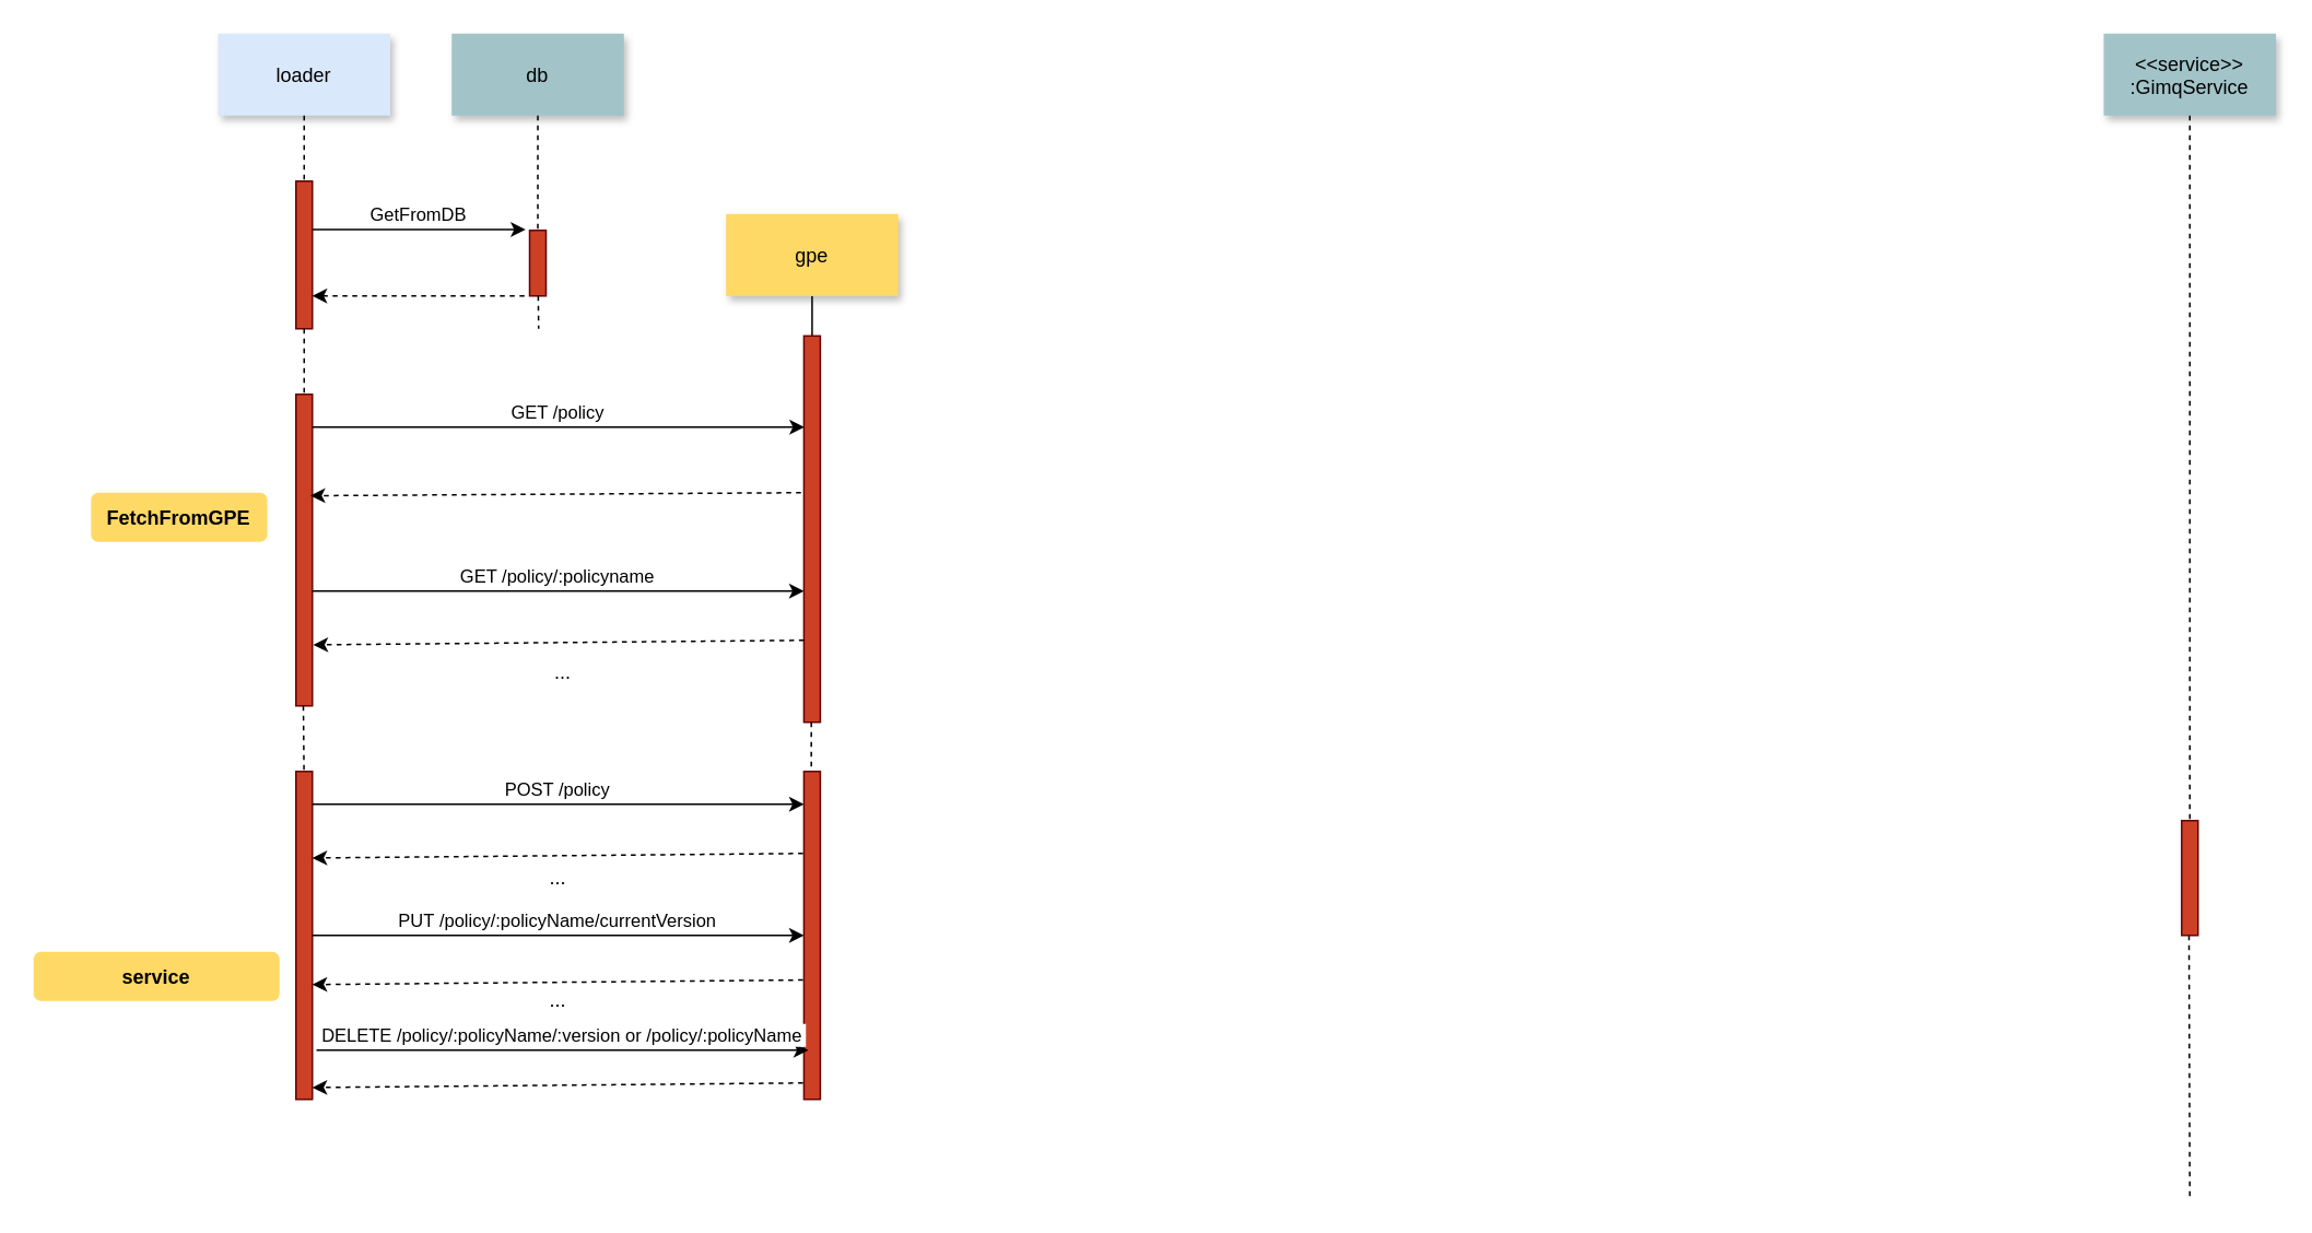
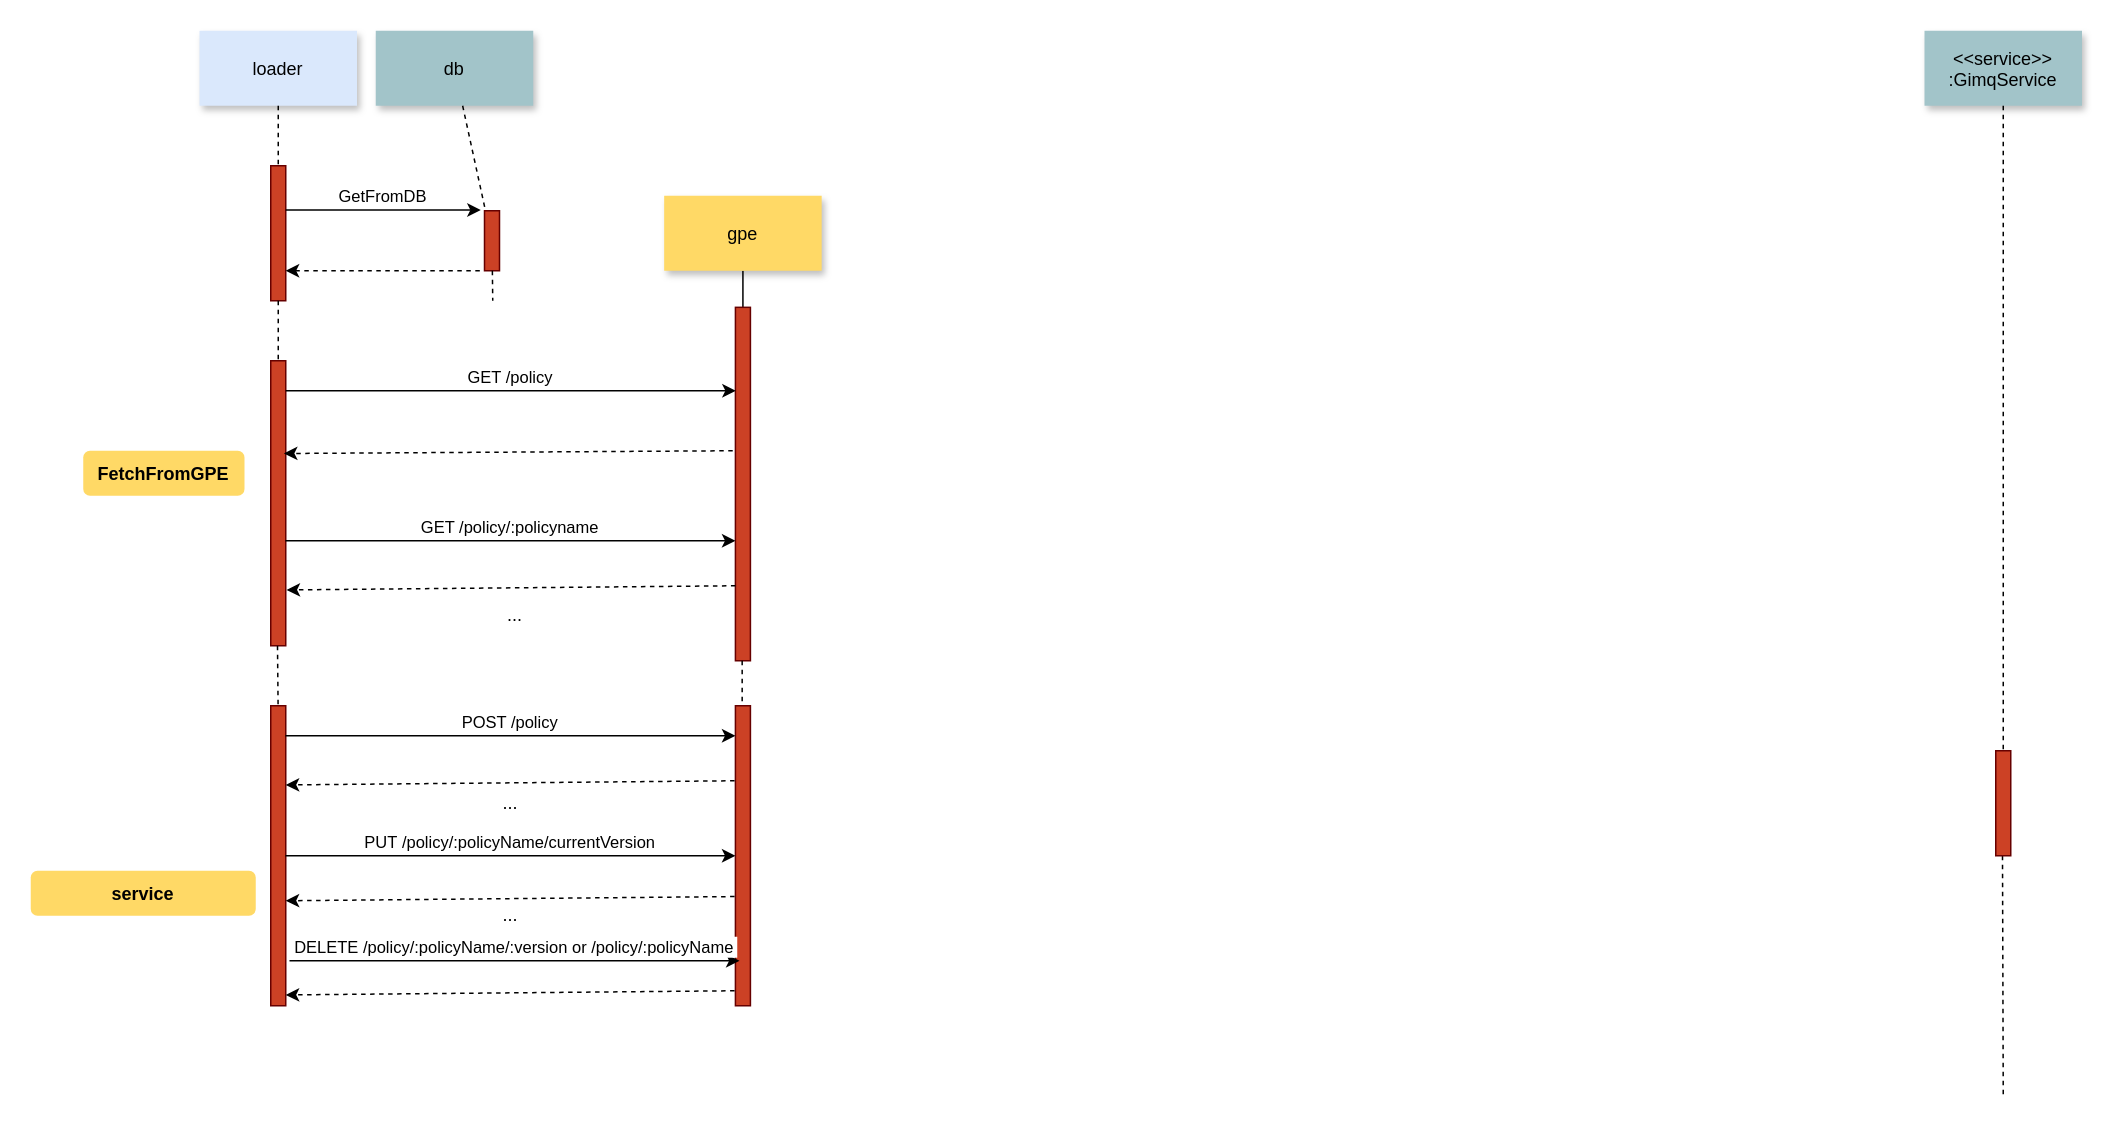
  <mxCell id="0" />
  <mxCell id="1" parent="0" />
  <mxCell id="2" value="" style="edgeStyle=elbowEdgeStyle;elbow=horizontal;endArrow=none;dashed=1" parent="1" edge="1"><mxGeometry x="1460" y="437.894" width="100" height="100" as="geometry"><mxPoint x="1334.5" y="570" as="sourcePoint" /><mxPoint x="1334.5" y="730" as="targetPoint" /></mxGeometry></mxCell>
  <mxCell id="3" value="" style="fillColor=#CC4125;strokeColor=#660000" parent="1" vertex="1"><mxGeometry x="180" y="110" width="10" height="90" as="geometry" /></mxCell>
  <mxCell id="4" value="loader" style="shadow=1;fillColor=#dae8fc;strokeColor=none;" parent="1" vertex="1"><mxGeometry x="132.5" y="20" width="105" height="50" as="geometry" /></mxCell>
  <mxCell id="5" value="" style="fillColor=#CC4125;strokeColor=#660000" parent="1" vertex="1"><mxGeometry x="322.5" y="140" width="10" height="40" as="geometry" /></mxCell>
- <mxCell id="6" value="db" style="shadow=1;fillColor=#A2C4C9;strokeColor=none" parent="1" vertex="1"><mxGeometry x="275" y="20" width="105" height="50" as="geometry" /></mxCell>
+ <mxCell id="6" value="db" style="shadow=1;fillColor=#A2C4C9;strokeColor=none" parent="1" vertex="1"><mxGeometry x="250" y="20" width="105" height="50" as="geometry" /></mxCell>
  <mxCell id="7" value="" style="edgeStyle=none;endArrow=none;dashed=1" parent="1" source="6" target="5" edge="1"><mxGeometry x="272.335" y="165" width="100" height="100" as="geometry"><mxPoint x="327.259" y="70" as="sourcePoint" /><mxPoint x="327.576" y="125" as="targetPoint" /></mxGeometry></mxCell>
  <mxCell id="8" value="GetFromDB" style="edgeStyle=none;verticalLabelPosition=top;verticalAlign=bottom" parent="1" edge="1"><mxGeometry x="220" y="92" width="100" height="100" as="geometry"><mxPoint x="190" y="139.5" as="sourcePoint" /><mxPoint x="320" y="139.5" as="targetPoint" /></mxGeometry></mxCell>
  <mxCell id="9" value="" style="edgeStyle=none;verticalLabelPosition=top;verticalAlign=bottom;endArrow=none;startArrow=classic;dashed=1" parent="1" edge="1"><mxGeometry x="220" y="132.499" width="100" height="100" as="geometry"><mxPoint x="190" y="179.999" as="sourcePoint" /><mxPoint x="320" y="179.999" as="targetPoint" /></mxGeometry></mxCell>
  <mxCell id="10" value="" style="edgeStyle=none;endArrow=none" parent="1" target="11" edge="1"><mxGeometry x="437.043" y="270" width="100" height="100" as="geometry"><mxPoint x="494.784" y="180" as="sourcePoint" /><mxPoint x="494.543" y="200" as="targetPoint" /></mxGeometry></mxCell>
  <mxCell id="11" value="" style="fillColor=#CC4125;strokeColor=#660000" parent="1" vertex="1"><mxGeometry x="489.78" y="204.39" width="10" height="235.61" as="geometry" /></mxCell>
  <mxCell id="12" value="gpe" style="shadow=1;fillColor=#ffd966;strokeColor=none;" parent="1" vertex="1"><mxGeometry x="442.28" y="130" width="105" height="50" as="geometry" /></mxCell>
  <mxCell id="13" value="" style="edgeStyle=elbowEdgeStyle;elbow=horizontal;endArrow=none;dashed=1" parent="1" source="4" target="3" edge="1"><mxGeometry x="230.0" y="310" width="100" height="100" as="geometry"><mxPoint x="210" y="370" as="sourcePoint" /><mxPoint x="310" y="270" as="targetPoint" /></mxGeometry></mxCell>
  <mxCell id="14" value="" style="fillColor=#CC4125;strokeColor=#660000" parent="1" vertex="1"><mxGeometry x="180" y="240" width="10" height="190" as="geometry" /></mxCell>
  <mxCell id="15" value="" style="edgeStyle=none;dashed=1;endArrow=none" parent="1" source="3" target="14" edge="1"><mxGeometry x="50" y="300" width="100" height="100" as="geometry"><mxPoint x="30" y="360" as="sourcePoint" /><mxPoint x="130" y="260" as="targetPoint" /></mxGeometry></mxCell>
  <mxCell id="16" value="" style="edgeStyle=none;endArrow=none;dashed=1" parent="1" source="5" edge="1"><mxGeometry x="376.571" y="339.697" width="100" height="100" as="geometry"><mxPoint x="431.736" y="244.697" as="sourcePoint" /><mxPoint x="328" y="200" as="targetPoint" /></mxGeometry></mxCell>
  <mxCell id="17" value="GET /policy" style="edgeStyle=elbowEdgeStyle;elbow=vertical;verticalLabelPosition=top;verticalAlign=bottom" parent="1" edge="1"><mxGeometry x="387.5" y="259.236" width="100" height="100" as="geometry"><mxPoint x="190" y="259.999" as="sourcePoint" /><mxPoint x="490" y="260" as="targetPoint" /><Array as="points" /></mxGeometry></mxCell>
  <mxCell id="18" value="" style="fillColor=#CC4125;strokeColor=#660000" parent="1" vertex="1"><mxGeometry x="1330" y="500" width="10" height="70" as="geometry" /></mxCell>
  <mxCell id="19" value="&lt;&lt;service&gt;&gt;&#10;:GimqService" style="shadow=1;fillColor=#A2C4C9;strokeColor=none" parent="1" vertex="1"><mxGeometry x="1282.5" y="20" width="105" height="50" as="geometry" /></mxCell>
  <mxCell id="20" value="" style="edgeStyle=none;endArrow=none;dashed=1" parent="1" source="19" target="18" edge="1"><mxGeometry x="1174.071" y="210" width="100" height="100" as="geometry"><mxPoint x="1202.5" y="75" as="sourcePoint" /><mxPoint x="1202.5" y="405" as="targetPoint" /></mxGeometry></mxCell>
  <mxCell id="21" value="service" style="rounded=1;fontStyle=1;fillColor=#FFD966;strokeColor=none" parent="1" vertex="1"><mxGeometry x="20" y="580" width="150" height="30" as="geometry" /></mxCell>
  <mxCell id="22" value="FetchFromGPE" style="rounded=1;fontStyle=1;fillColor=#FFD966;strokeColor=none" parent="1" vertex="1"><mxGeometry x="55" y="300" width="107.5" height="30" as="geometry" /></mxCell>
  <mxCell id="23" value="" style="endArrow=classic;html=1;entryX=0.9;entryY=0.186;entryDx=0;entryDy=0;entryPerimeter=0;dashed=1;" edge="1" parent="1"><mxGeometry width="50" height="50" relative="1" as="geometry"><mxPoint x="488" y="300" as="sourcePoint" /><mxPoint x="188.78" y="301.84" as="targetPoint" /></mxGeometry></mxCell>
  <mxCell id="24" value="GET /policy/:policyname" style="edgeStyle=elbowEdgeStyle;elbow=vertical;verticalLabelPosition=top;verticalAlign=bottom" edge="1" parent="1"><mxGeometry x="387.28" y="359.236" width="100" height="100" as="geometry"><mxPoint x="189.78" y="359.999" as="sourcePoint" /><mxPoint x="489.78" y="360" as="targetPoint" /><Array as="points" /></mxGeometry></mxCell>
  <mxCell id="25" value="" style="endArrow=classic;html=1;entryX=0.9;entryY=0.186;entryDx=0;entryDy=0;entryPerimeter=0;dashed=1;exitX=-0.178;exitY=0.199;exitDx=0;exitDy=0;exitPerimeter=0;" edge="1" parent="1"><mxGeometry width="50" height="50" relative="1" as="geometry"><mxPoint x="489.78" y="389.996" as="sourcePoint" /><mxPoint x="190.56" y="392.8" as="targetPoint" /></mxGeometry></mxCell>
  <mxCell id="26" value="..." style="text;html=1;strokeColor=none;fillColor=none;align=center;verticalAlign=middle;whiteSpace=wrap;rounded=0;" vertex="1" parent="1"><mxGeometry x="322.5" y="400" width="40" height="20" as="geometry" /></mxCell>
  <mxCell id="27" value="" style="edgeStyle=none;dashed=1;endArrow=none" edge="1" parent="1"><mxGeometry x="49.5" y="530" width="100" height="100" as="geometry"><mxPoint x="184.5" y="430" as="sourcePoint" /><mxPoint x="185" y="480" as="targetPoint" /></mxGeometry></mxCell>
  <mxCell id="28" value="" style="edgeStyle=none;dashed=1;endArrow=none" edge="1" parent="1"><mxGeometry x="359.28" y="540" width="100" height="100" as="geometry"><mxPoint x="494.28" y="440" as="sourcePoint" /><mxPoint x="494.28" y="480" as="targetPoint" /></mxGeometry></mxCell>
  <mxCell id="29" value="" style="fillColor=#CC4125;strokeColor=#660000" vertex="1" parent="1"><mxGeometry x="180" y="470" width="10" height="200" as="geometry" /></mxCell>
  <mxCell id="30" value="" style="fillColor=#CC4125;strokeColor=#660000" vertex="1" parent="1"><mxGeometry x="489.78" y="470" width="10" height="200" as="geometry" /></mxCell>
  <mxCell id="31" value="POST /policy" style="edgeStyle=elbowEdgeStyle;elbow=vertical;verticalLabelPosition=top;verticalAlign=bottom" edge="1" parent="1"><mxGeometry x="387.28" y="489.236" width="100" height="100" as="geometry"><mxPoint x="189.78" y="489.999" as="sourcePoint" /><mxPoint x="489.78" y="490" as="targetPoint" /><Array as="points" /></mxGeometry></mxCell>
  <mxCell id="32" value="" style="endArrow=classic;html=1;entryX=0.9;entryY=0.186;entryDx=0;entryDy=0;entryPerimeter=0;dashed=1;exitX=-0.178;exitY=0.199;exitDx=0;exitDy=0;exitPerimeter=0;" edge="1" parent="1"><mxGeometry width="50" height="50" relative="1" as="geometry"><mxPoint x="489.22" y="519.996" as="sourcePoint" /><mxPoint x="190" y="522.8" as="targetPoint" /></mxGeometry></mxCell>
  <mxCell id="33" value="..." style="text;html=1;strokeColor=none;fillColor=none;align=center;verticalAlign=middle;whiteSpace=wrap;rounded=0;" vertex="1" parent="1"><mxGeometry x="320" y="525" width="40" height="20" as="geometry" /></mxCell>
  <mxCell id="34" value="PUT /policy/:policyName/currentVersion" style="edgeStyle=elbowEdgeStyle;elbow=vertical;verticalLabelPosition=top;verticalAlign=bottom" edge="1" parent="1"><mxGeometry x="387.28" y="569.236" width="100" height="100" as="geometry"><mxPoint x="189.78" y="569.999" as="sourcePoint" /><mxPoint x="489.78" y="570" as="targetPoint" /><Array as="points" /></mxGeometry></mxCell>
  <mxCell id="35" value="..." style="text;html=1;strokeColor=none;fillColor=none;align=center;verticalAlign=middle;whiteSpace=wrap;rounded=0;" vertex="1" parent="1"><mxGeometry x="320" y="600" width="40" height="20" as="geometry" /></mxCell>
  <mxCell id="36" value="" style="endArrow=classic;html=1;entryX=0.9;entryY=0.186;entryDx=0;entryDy=0;entryPerimeter=0;dashed=1;exitX=-0.178;exitY=0.199;exitDx=0;exitDy=0;exitPerimeter=0;" edge="1" parent="1"><mxGeometry width="50" height="50" relative="1" as="geometry"><mxPoint x="489.22" y="597.196" as="sourcePoint" /><mxPoint x="190" y="600" as="targetPoint" /></mxGeometry></mxCell>
  <mxCell id="37" value="DELETE /policy/:policyName/:version or /policy/:policyName" style="edgeStyle=elbowEdgeStyle;elbow=vertical;verticalLabelPosition=top;verticalAlign=bottom" edge="1" parent="1"><mxGeometry x="390" y="639.236" width="100" height="100" as="geometry"><mxPoint x="192.5" y="639.999" as="sourcePoint" /><mxPoint x="492.5" y="640" as="targetPoint" /><Array as="points" /></mxGeometry></mxCell>
  <mxCell id="38" value="" style="endArrow=classic;html=1;entryX=0.9;entryY=0.186;entryDx=0;entryDy=0;entryPerimeter=0;dashed=1;exitX=-0.178;exitY=0.199;exitDx=0;exitDy=0;exitPerimeter=0;" edge="1" parent="1"><mxGeometry width="50" height="50" relative="1" as="geometry"><mxPoint x="489.22" y="659.996" as="sourcePoint" /><mxPoint x="190" y="662.8" as="targetPoint" /></mxGeometry></mxCell>
